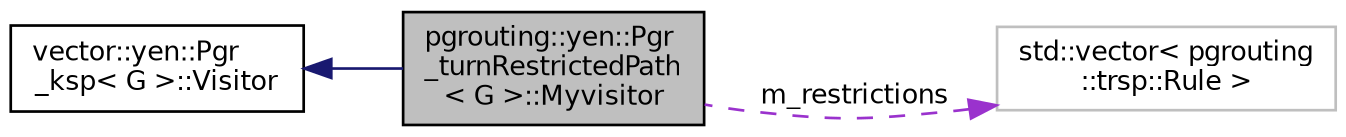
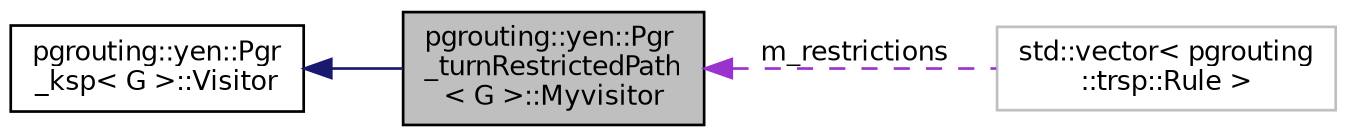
  digraph {
    rankdir=LR
    node [color=black fillcolor=white fontname=Helvetica fontsize=10 shape=record style=filled]
    edge [dir=back fontname=Helvetica fontsize=10 labelfontname=Helvetica labelfontsize=10]
    n1 [fillcolor=grey75 fontcolor=black height=0.2 label="pgrouting::yen::Pgr\l_turnRestrictedPath\l\< G \>::Myvisitor" width=0.4]
-   n2 [height=0.2 label="vector::yen::Pgr\l_ksp\< G \>::Visitor" width=0.4]
+   n2 [height=0.2 label="pgrouting::yen::Pgr\l_ksp\< G \>::Visitor" width=0.4]
    n3 [color=grey75 height=0.2 label="std::vector\< pgrouting\l::trsp::Rule \>" width=0.4]
    n2 -> n1 [color=midnightblue style=solid]
-   n3 -> n1 [color=darkorchid3 label=" m_restrictions" style=dashed]
+   n1 -> n3 [color=darkorchid3 label=" m_restrictions" style=dashed]
  }
